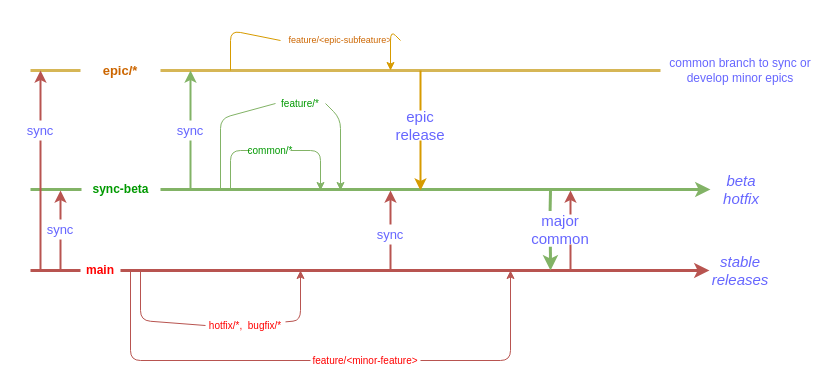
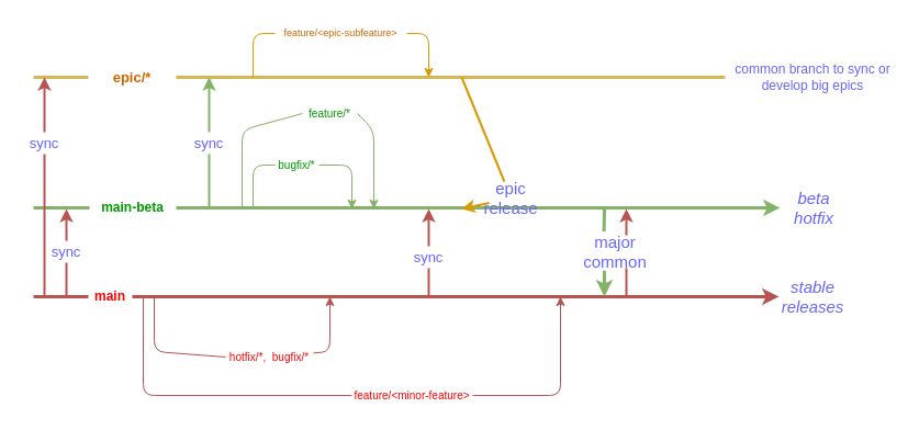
  <mxCell id="0" />
  <mxCell id="1" parent="0" />
  <mxCell id="2" value="" style="endArrow=classic;html=1;fillColor=#f8cecc;strokeColor=#b85450;strokeWidth=3;" parent="1" source="4" edge="1"><mxGeometry width="50" height="50" relative="1" as="geometry"><mxPoint x="39" y="270" as="sourcePoint" /><mxPoint x="709" y="270" as="targetPoint" /></mxGeometry></mxCell>
  <mxCell id="3" value="stable releases" style="text;html=1;strokeColor=none;fillColor=none;align=center;verticalAlign=middle;whiteSpace=wrap;rounded=0;fontColor=#6666FF;fontSize=15;fontStyle=2" parent="1" vertex="1"><mxGeometry x="720" y="260" width="40" height="20" as="geometry" /></mxCell>
  <mxCell id="4" value="main" style="text;html=1;strokeColor=none;fillColor=none;align=center;verticalAlign=middle;whiteSpace=wrap;rounded=0;fontColor=#FF0000;fontStyle=1" parent="1" vertex="1"><mxGeometry x="80" y="260" width="40" height="20" as="geometry" /></mxCell>
  <mxCell id="5" value="" style="endArrow=none;html=1;fillColor=#f8cecc;strokeColor=#b85450;strokeWidth=3;endFill=0;" parent="1" target="4" edge="1"><mxGeometry width="50" height="50" relative="1" as="geometry"><mxPoint x="30" y="270" as="sourcePoint" /><mxPoint x="709" y="270" as="targetPoint" /></mxGeometry></mxCell>
  <mxCell id="6" value="" style="endArrow=classic;html=1;fillColor=#d5e8d4;strokeColor=#82b366;strokeWidth=3;" parent="1" source="8" edge="1"><mxGeometry width="50" height="50" relative="1" as="geometry"><mxPoint x="40" y="189" as="sourcePoint" /><mxPoint x="710" y="189" as="targetPoint" /></mxGeometry></mxCell>
  <mxCell id="7" value="beta hotfix" style="text;html=1;strokeColor=none;fillColor=none;align=center;verticalAlign=middle;whiteSpace=wrap;rounded=0;fontColor=#6666FF;fontSize=15;fontStyle=2" parent="1" vertex="1"><mxGeometry x="721" y="179" width="40" height="20" as="geometry" /></mxCell>
- <mxCell id="8" value="sync-beta" style="text;html=1;strokeColor=none;fillColor=none;align=center;verticalAlign=middle;whiteSpace=wrap;rounded=0;fontStyle=1;fontColor=#009900;" parent="1" vertex="1"><mxGeometry x="81" y="179" width="79" height="20" as="geometry" /></mxCell>
+ <mxCell id="8" value="main-beta" style="text;html=1;strokeColor=none;fillColor=none;align=center;verticalAlign=middle;whiteSpace=wrap;rounded=0;fontStyle=1;fontColor=#009900;" parent="1" vertex="1"><mxGeometry x="81" y="179" width="79" height="20" as="geometry" /></mxCell>
  <mxCell id="9" value="" style="endArrow=none;html=1;fillColor=#d5e8d4;strokeColor=#82b366;strokeWidth=3;endFill=0;" parent="1" target="8" edge="1"><mxGeometry width="50" height="50" relative="1" as="geometry"><mxPoint x="30" y="189" as="sourcePoint" /><mxPoint x="710" y="189" as="targetPoint" /></mxGeometry></mxCell>
  <mxCell id="10" value="" style="endArrow=classic;html=1;strokeWidth=2;fontSize=15;fontColor=#6666FF;fillColor=#f8cecc;strokeColor=#b85450;" parent="1" source="19" edge="1"><mxGeometry width="50" height="50" relative="1" as="geometry"><mxPoint x="60" y="270" as="sourcePoint" /><mxPoint x="60" y="190" as="targetPoint" /></mxGeometry></mxCell>
  <mxCell id="11" value="" style="endArrow=classic;html=1;strokeWidth=2;fontSize=15;fontColor=#6666FF;fillColor=#f8cecc;strokeColor=#b85450;" parent="1" source="17" edge="1"><mxGeometry width="50" height="50" relative="1" as="geometry"><mxPoint x="390" y="270" as="sourcePoint" /><mxPoint x="390" y="190" as="targetPoint" /></mxGeometry></mxCell>
  <mxCell id="12" value="" style="endArrow=classic;html=1;strokeWidth=3;fontSize=15;fontColor=#97D077;fillColor=#d5e8d4;strokeColor=#82b366;exitX=0.247;exitY=1.078;exitDx=0;exitDy=0;exitPerimeter=0;" parent="1" source="15" edge="1"><mxGeometry width="50" height="50" relative="1" as="geometry"><mxPoint x="550" y="190" as="sourcePoint" /><mxPoint x="550" y="270" as="targetPoint" /></mxGeometry></mxCell>
  <mxCell id="13" value="" style="endArrow=classic;html=1;strokeWidth=2;fontSize=15;fontColor=#97D077;fillColor=#f8cecc;strokeColor=#b85450;exitX=0.75;exitY=0;exitDx=0;exitDy=0;" parent="1" source="15" edge="1"><mxGeometry width="50" height="50" relative="1" as="geometry"><mxPoint x="570" y="210" as="sourcePoint" /><mxPoint x="570" y="190" as="targetPoint" /><Array as="points" /></mxGeometry></mxCell>
  <mxCell id="14" value="" style="endArrow=none;html=1;strokeWidth=2;fontSize=15;fontColor=#97D077;fillColor=#f8cecc;strokeColor=#b85450;entryX=0.75;entryY=1;entryDx=0;entryDy=0;endFill=0;" parent="1" target="15" edge="1"><mxGeometry width="50" height="50" relative="1" as="geometry"><mxPoint x="570" y="270" as="sourcePoint" /><mxPoint x="560" y="190" as="targetPoint" /></mxGeometry></mxCell>
  <mxCell id="15" value="major common" style="text;html=1;strokeColor=none;fillColor=none;align=center;verticalAlign=middle;whiteSpace=wrap;rounded=0;fontSize=15;fontColor=#6666FF;" parent="1" vertex="1"><mxGeometry x="540" y="214" width="40" height="30" as="geometry" /></mxCell>
  <mxCell id="16" value="" style="endArrow=none;html=1;strokeWidth=3;fontSize=15;fontColor=#97D077;fillColor=#d5e8d4;strokeColor=#82b366;entryX=0.24;entryY=-0.117;entryDx=0;entryDy=0;entryPerimeter=0;endFill=0;" parent="1" target="15" edge="1"><mxGeometry width="50" height="50" relative="1" as="geometry"><mxPoint x="550" y="190" as="sourcePoint" /><mxPoint x="550" y="217" as="targetPoint" /></mxGeometry></mxCell>
  <mxCell id="17" value="sync" style="text;html=1;strokeColor=none;fillColor=none;align=center;verticalAlign=middle;whiteSpace=wrap;rounded=0;fontSize=13;fontColor=#6666FF;" parent="1" vertex="1"><mxGeometry x="370" y="224" width="40" height="20" as="geometry" /></mxCell>
  <mxCell id="18" value="" style="endArrow=none;html=1;strokeWidth=2;fontSize=15;fontColor=#6666FF;fillColor=#f8cecc;strokeColor=#b85450;endFill=0;" parent="1" target="17" edge="1"><mxGeometry width="50" height="50" relative="1" as="geometry"><mxPoint x="390" y="270" as="sourcePoint" /><mxPoint x="390" y="190" as="targetPoint" /></mxGeometry></mxCell>
  <mxCell id="19" value="sync" style="text;html=1;strokeColor=none;fillColor=none;align=center;verticalAlign=middle;whiteSpace=wrap;rounded=0;fontSize=13;fontColor=#6666FF;" parent="1" vertex="1"><mxGeometry x="40" y="219" width="40" height="20" as="geometry" /></mxCell>
  <mxCell id="20" value="" style="endArrow=none;html=1;strokeWidth=2;fontSize=15;fontColor=#6666FF;fillColor=#f8cecc;strokeColor=#b85450;endFill=0;" parent="1" target="19" edge="1"><mxGeometry width="50" height="50" relative="1" as="geometry"><mxPoint x="60" y="270" as="sourcePoint" /><mxPoint x="60" y="190" as="targetPoint" /></mxGeometry></mxCell>
  <mxCell id="21" value="" style="endArrow=none;html=1;strokeWidth=3;fontSize=15;fontColor=#6666FF;fillColor=#fff2cc;strokeColor=#d6b656;endFill=0;" parent="1" source="22" edge="1"><mxGeometry width="50" height="50" relative="1" as="geometry"><mxPoint x="30" y="70" as="sourcePoint" /><mxPoint x="660" y="70" as="targetPoint" /></mxGeometry></mxCell>
  <mxCell id="22" value="epic/*" style="text;html=1;strokeColor=none;fillColor=none;align=center;verticalAlign=middle;whiteSpace=wrap;rounded=0;fontSize=13;fontStyle=1;fontColor=#CC6600;" parent="1" vertex="1"><mxGeometry x="80" y="60" width="80" height="20" as="geometry" /></mxCell>
  <mxCell id="23" value="" style="endArrow=none;html=1;strokeWidth=3;fontSize=15;fontColor=#6666FF;fillColor=#fff2cc;strokeColor=#d6b656;endFill=0;" parent="1" target="22" edge="1"><mxGeometry width="50" height="50" relative="1" as="geometry"><mxPoint x="30" y="70" as="sourcePoint" /><mxPoint x="710" y="70" as="targetPoint" /></mxGeometry></mxCell>
  <mxCell id="24" value="" style="endArrow=classic;html=1;strokeWidth=2;fontSize=13;fontColor=#FFB570;fillColor=#f8cecc;strokeColor=#b85450;" parent="1" source="25" edge="1"><mxGeometry width="50" height="50" relative="1" as="geometry"><mxPoint x="40" y="270" as="sourcePoint" /><mxPoint x="40" y="70" as="targetPoint" /></mxGeometry></mxCell>
  <mxCell id="25" value="sync" style="text;html=1;strokeColor=none;fillColor=none;align=center;verticalAlign=middle;whiteSpace=wrap;rounded=0;fontSize=13;fontColor=#6666FF;" parent="1" vertex="1"><mxGeometry x="20" y="120" width="40" height="20" as="geometry" /></mxCell>
  <mxCell id="26" value="" style="endArrow=none;html=1;strokeWidth=2;fontSize=13;fontColor=#FFB570;fillColor=#f8cecc;strokeColor=#b85450;endFill=0;" parent="1" target="25" edge="1"><mxGeometry width="50" height="50" relative="1" as="geometry"><mxPoint x="40" y="270" as="sourcePoint" /><mxPoint x="40" y="70" as="targetPoint" /></mxGeometry></mxCell>
  <mxCell id="27" value="" style="endArrow=classic;html=1;strokeWidth=2;fontSize=13;fontColor=#FFB570;fillColor=#d5e8d4;strokeColor=#82b366;" parent="1" source="28" edge="1"><mxGeometry width="50" height="50" relative="1" as="geometry"><mxPoint x="190" y="190" as="sourcePoint" /><mxPoint x="190" y="70" as="targetPoint" /></mxGeometry></mxCell>
  <mxCell id="28" value="sync" style="text;html=1;strokeColor=none;fillColor=none;align=center;verticalAlign=middle;whiteSpace=wrap;rounded=0;fontSize=13;fontColor=#6666FF;" parent="1" vertex="1"><mxGeometry x="170" y="120" width="40" height="20" as="geometry" /></mxCell>
  <mxCell id="29" value="" style="endArrow=none;html=1;strokeWidth=2;fontSize=13;fontColor=#FFB570;fillColor=#d5e8d4;strokeColor=#82b366;endFill=0;" parent="1" target="28" edge="1"><mxGeometry width="50" height="50" relative="1" as="geometry"><mxPoint x="190" y="190" as="sourcePoint" /><mxPoint x="190" y="70" as="targetPoint" /></mxGeometry></mxCell>
- <mxCell id="30" value="common branch to sync or develop minor epics" style="text;html=1;strokeColor=none;fillColor=none;align=center;verticalAlign=middle;whiteSpace=wrap;rounded=0;fontSize=12;fontColor=#6666FF;" parent="1" vertex="1"><mxGeometry x="665" y="50" width="150" height="40" as="geometry" /></mxCell>
+ <mxCell id="30" value="common branch to sync or develop big epics" style="text;html=1;strokeColor=none;fillColor=none;align=center;verticalAlign=middle;whiteSpace=wrap;rounded=0;fontSize=12;fontColor=#6666FF;" parent="1" vertex="1"><mxGeometry x="665" y="50" width="150" height="40" as="geometry" /></mxCell>
  <mxCell id="31" value="" style="endArrow=classic;html=1;strokeWidth=2;fontSize=13;fontColor=#6666FF;fillColor=#ffe6cc;strokeColor=#d79b00;" parent="1" source="32" edge="1"><mxGeometry width="50" height="50" relative="1" as="geometry"><mxPoint x="420" y="70" as="sourcePoint" /><mxPoint x="420" y="190" as="targetPoint" /></mxGeometry></mxCell>
- <mxCell id="32" value="epic release" style="text;html=1;strokeColor=none;fillColor=none;align=center;verticalAlign=middle;whiteSpace=wrap;rounded=0;fontSize=15;fontColor=#6666FF;" parent="1" vertex="1"><mxGeometry x="400" y="110" width="40" height="30" as="geometry" /></mxCell>
+ <mxCell id="32" value="epic release" style="text;html=1;strokeColor=none;fillColor=none;align=center;verticalAlign=middle;whiteSpace=wrap;rounded=0;fontSize=15;fontColor=#6666FF;" parent="1" vertex="1"><mxGeometry x="445" y="165" width="40" height="30" as="geometry" /></mxCell>
  <mxCell id="33" value="" style="endArrow=none;html=1;strokeWidth=2;fontSize=13;fontColor=#6666FF;fillColor=#ffe6cc;strokeColor=#d79b00;endFill=0;" parent="1" target="32" edge="1"><mxGeometry width="50" height="50" relative="1" as="geometry"><mxPoint x="420" y="70" as="sourcePoint" /><mxPoint x="420" y="190" as="targetPoint" /></mxGeometry></mxCell>
  <mxCell id="34" value="" style="endArrow=classic;html=1;strokeWidth=1;fontSize=13;fontColor=#6666FF;fillColor=#f8cecc;strokeColor=#b85450;" parent="1" source="35" edge="1"><mxGeometry width="50" height="50" relative="1" as="geometry"><mxPoint x="140" y="270" as="sourcePoint" /><mxPoint x="300" y="270" as="targetPoint" /><Array as="points"><mxPoint x="300" y="320" /></Array></mxGeometry></mxCell>
  <mxCell id="35" value="hotfix/*,&amp;nbsp; bugfix/*" style="text;html=1;strokeColor=none;fillColor=none;align=center;verticalAlign=middle;whiteSpace=wrap;rounded=0;fontSize=10;fontColor=#FF0000;" parent="1" vertex="1"><mxGeometry x="205" y="315" width="80" height="20" as="geometry" /></mxCell>
  <mxCell id="36" value="" style="endArrow=none;html=1;strokeWidth=1;fontSize=13;fontColor=#6666FF;fillColor=#f8cecc;strokeColor=#b85450;entryX=0;entryY=0.5;entryDx=0;entryDy=0;endFill=0;" parent="1" target="35" edge="1"><mxGeometry width="50" height="50" relative="1" as="geometry"><mxPoint x="140" y="270" as="sourcePoint" /><mxPoint x="140" y="320" as="targetPoint" /><Array as="points"><mxPoint x="140" y="320" /></Array></mxGeometry></mxCell>
- <mxCell id="37" value="feature/&amp;lt;minor-feature&amp;gt;" style="text;html=1;strokeColor=none;fillColor=none;align=center;verticalAlign=middle;whiteSpace=wrap;rounded=0;fontSize=10;fontColor=#FF0000;" parent="1" vertex="1"><mxGeometry x="310" y="350" width="110" height="20" as="geometry" /></mxCell>
+ <mxCell id="37" value="feature/&amp;lt;minor-feature&amp;gt;" style="text;html=1;strokeColor=none;fillColor=none;align=center;verticalAlign=middle;whiteSpace=wrap;rounded=0;fontSize=10;fontColor=#FF0000;" parent="1" vertex="1"><mxGeometry x="320" y="350" width="110" height="20" as="geometry" /></mxCell>
  <mxCell id="38" value="" style="endArrow=none;html=1;strokeWidth=1;fontSize=13;fontColor=#FF0000;entryX=0;entryY=0.5;entryDx=0;entryDy=0;fillColor=#f8cecc;strokeColor=#b85450;endFill=0;" parent="1" target="37" edge="1"><mxGeometry width="50" height="50" relative="1" as="geometry"><mxPoint x="130" y="270" as="sourcePoint" /><mxPoint x="160" y="400" as="targetPoint" /><Array as="points"><mxPoint x="130" y="360" /></Array></mxGeometry></mxCell>
  <mxCell id="39" value="" style="endArrow=classic;html=1;strokeWidth=1;fontSize=13;fontColor=#FF0000;exitX=1;exitY=0.5;exitDx=0;exitDy=0;fillColor=#f8cecc;strokeColor=#b85450;" parent="1" source="37" edge="1"><mxGeometry width="50" height="50" relative="1" as="geometry"><mxPoint x="360" y="280" as="sourcePoint" /><mxPoint x="510" y="270" as="targetPoint" /><Array as="points"><mxPoint x="510" y="360" /></Array></mxGeometry></mxCell>
  <mxCell id="40" value="" style="endArrow=none;html=1;strokeWidth=1;fontSize=13;fontColor=#FF0000;fillColor=#d5e8d4;strokeColor=#82b366;endFill=0;entryX=0;entryY=0.5;entryDx=0;entryDy=0;" parent="1" target="41" edge="1"><mxGeometry width="50" height="50" relative="1" as="geometry"><mxPoint x="230" y="190" as="sourcePoint" /><mxPoint x="380" y="100" as="targetPoint" /><Array as="points"><mxPoint x="230" y="150" /></Array></mxGeometry></mxCell>
- <mxCell id="41" value="common/*" style="text;html=1;strokeColor=none;fillColor=none;align=center;verticalAlign=middle;whiteSpace=wrap;rounded=0;fontColor=#009900;fontSize=10;" parent="1" vertex="1"><mxGeometry x="250" y="140" width="40" height="20" as="geometry" /></mxCell>
+ <mxCell id="41" value="bugfix/*" style="text;html=1;strokeColor=none;fillColor=none;align=center;verticalAlign=middle;whiteSpace=wrap;rounded=0;fontColor=#009900;fontSize=10;" parent="1" vertex="1"><mxGeometry x="250" y="140" width="40" height="20" as="geometry" /></mxCell>
  <mxCell id="42" value="" style="endArrow=classic;html=1;strokeWidth=1;fontSize=13;fontColor=#009900;exitX=1;exitY=0.5;exitDx=0;exitDy=0;fillColor=#d5e8d4;strokeColor=#82b366;" parent="1" source="41" edge="1"><mxGeometry width="50" height="50" relative="1" as="geometry"><mxPoint x="310" y="200" as="sourcePoint" /><mxPoint x="320" y="190" as="targetPoint" /><Array as="points"><mxPoint x="320" y="150" /></Array></mxGeometry></mxCell>
  <mxCell id="43" value="feature/*" style="text;html=1;strokeColor=none;fillColor=none;align=center;verticalAlign=middle;whiteSpace=wrap;rounded=0;fontSize=10;fontColor=#009900;" parent="1" vertex="1"><mxGeometry x="275" y="93" width="50" height="20" as="geometry" /></mxCell>
  <mxCell id="44" value="" style="endArrow=none;html=1;strokeWidth=1;fontSize=13;fontColor=#009900;entryX=0;entryY=0.5;entryDx=0;entryDy=0;endFill=0;fillColor=#d5e8d4;strokeColor=#82b366;" parent="1" target="43" edge="1"><mxGeometry width="50" height="50" relative="1" as="geometry"><mxPoint x="220" y="190" as="sourcePoint" /><mxPoint x="360" y="150" as="targetPoint" /><Array as="points"><mxPoint x="220" y="118" /></Array></mxGeometry></mxCell>
  <mxCell id="45" value="" style="endArrow=classic;html=1;strokeWidth=1;fontSize=13;fontColor=#009900;exitX=1;exitY=0.5;exitDx=0;exitDy=0;fillColor=#d5e8d4;strokeColor=#82b366;" parent="1" source="43" edge="1"><mxGeometry width="50" height="50" relative="1" as="geometry"><mxPoint x="310" y="200" as="sourcePoint" /><mxPoint x="340" y="190" as="targetPoint" /><Array as="points"><mxPoint x="340" y="118" /></Array></mxGeometry></mxCell>
- <mxCell id="46" value="feature/&amp;lt;epic-subfeature&amp;gt;" style="text;html=1;strokeColor=none;fillColor=none;align=center;verticalAlign=middle;whiteSpace=wrap;rounded=0;fontSize=9;fontColor=#CC6600;" parent="1" vertex="1"><mxGeometry x="280" y="30" width="120" height="20" as="geometry" /></mxCell>
+ <mxCell id="46" value="feature/&amp;lt;epic-subfeature&amp;gt;" style="text;html=1;strokeColor=none;fillColor=none;align=center;verticalAlign=middle;whiteSpace=wrap;rounded=0;fontSize=9;fontColor=#CC6600;" parent="1" vertex="1"><mxGeometry x="250" y="20" width="120" height="20" as="geometry" /></mxCell>
  <mxCell id="47" value="" style="endArrow=none;html=1;strokeWidth=1;fontSize=10;fontColor=#CC6600;entryX=0;entryY=0.5;entryDx=0;entryDy=0;fillColor=#ffe6cc;strokeColor=#d79b00;endFill=0;" parent="1" target="46" edge="1"><mxGeometry width="50" height="50" relative="1" as="geometry"><mxPoint x="230" y="70" as="sourcePoint" /><mxPoint x="360" y="100" as="targetPoint" /><Array as="points"><mxPoint x="230" y="30" /></Array></mxGeometry></mxCell>
  <mxCell id="48" value="" style="endArrow=classic;html=1;strokeWidth=1;fontSize=10;fontColor=#CC6600;exitX=1;exitY=0.5;exitDx=0;exitDy=0;fillColor=#ffe6cc;strokeColor=#d79b00;" parent="1" source="46" edge="1"><mxGeometry width="50" height="50" relative="1" as="geometry"><mxPoint x="310" y="150" as="sourcePoint" /><mxPoint x="390" y="70" as="targetPoint" /><Array as="points"><mxPoint x="390" y="30" /></Array></mxGeometry></mxCell>
